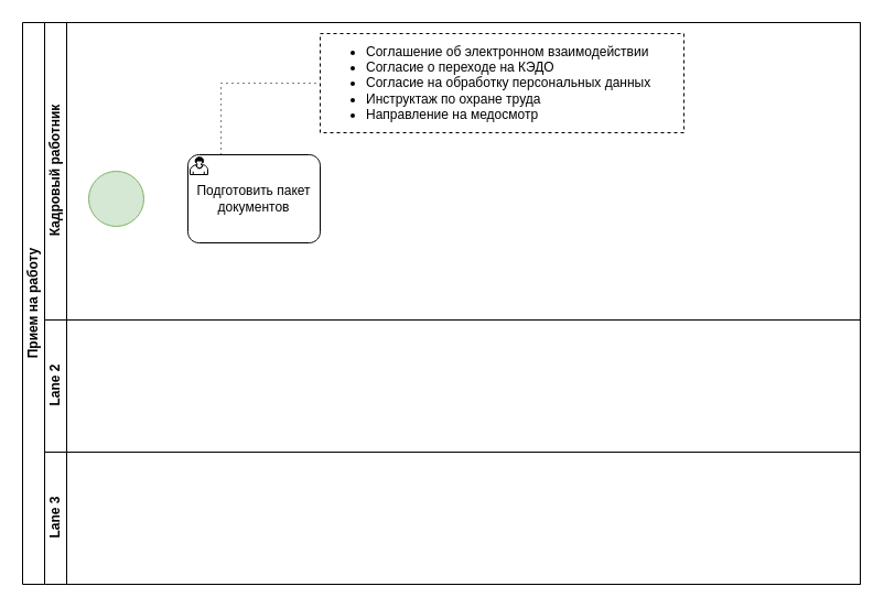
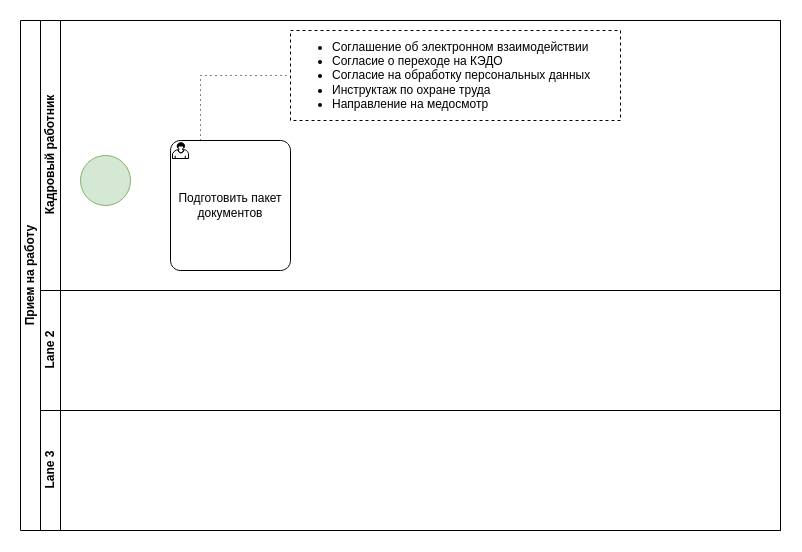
  <mxCell id="0" />
  <mxCell id="1" parent="0" />
  <mxCell id="2" value="Прием на работу" style="swimlane;html=1;childLayout=stackLayout;resizeParent=1;resizeParentMax=0;horizontal=0;startSize=20;horizontalStack=0;whiteSpace=wrap;container=1;perimeter=none;" vertex="1" parent="1"><mxGeometry x="20" y="20" width="760" height="510" as="geometry" /></mxCell>
  <mxCell id="3" value="Кадровый работник" style="swimlane;html=1;startSize=20;horizontal=0;perimeter=backbonePerimeter;" vertex="1" parent="2"><mxGeometry x="20" width="740" height="270" as="geometry" /></mxCell>
  <mxCell id="4" value="" style="points=[[0.145,0.145,0],[0.5,0,0],[0.855,0.145,0],[1,0.5,0],[0.855,0.855,0],[0.5,1,0],[0.145,0.855,0],[0,0.5,0]];shape=mxgraph.bpmn.event;html=1;verticalLabelPosition=bottom;labelBackgroundColor=#ffffff;verticalAlign=top;align=center;perimeter=ellipsePerimeter;outlineConnect=0;aspect=fixed;outline=standard;symbol=general;fillColor=#d5e8d4;strokeColor=#82b366;" vertex="1" parent="3"><mxGeometry x="40" y="135" width="50" height="50" as="geometry" /></mxCell>
- <mxCell id="5" value="Подготовить пакет документов" style="points=[[0.25,0,0],[0.5,0,0],[0.75,0,0],[1,0.25,0],[1,0.5,0],[1,0.75,0],[0.75,1,0],[0.5,1,0],[0.25,1,0],[0,0.75,0],[0,0.5,0],[0,0.25,0]];shape=mxgraph.bpmn.task;whiteSpace=wrap;rectStyle=rounded;size=10;html=1;container=1;expand=0;collapsible=0;taskMarker=user;" vertex="1" parent="3"><mxGeometry x="130" y="120" width="120" height="80" as="geometry" /></mxCell>
+ <mxCell id="5" value="Подготовить пакет документов" style="points=[[0.25,0,0],[0.5,0,0],[0.75,0,0],[1,0.25,0],[1,0.5,0],[1,0.75,0],[0.75,1,0],[0.5,1,0],[0.25,1,0],[0,0.75,0],[0,0.5,0],[0,0.25,0]];shape=mxgraph.bpmn.task;whiteSpace=wrap;rectStyle=rounded;size=10;html=1;container=1;expand=0;collapsible=0;taskMarker=user;" vertex="1" parent="3"><mxGeometry x="130" y="120" width="120" height="130" as="geometry" /></mxCell>
  <mxCell id="6" value="&lt;ul&gt;&lt;li&gt;Соглашение об электронном взаимодействии&lt;/li&gt;&lt;li&gt;Согласие о переходе на КЭДО&lt;/li&gt;&lt;li&gt;Согласие на обработку персональных данных&lt;/li&gt;&lt;li&gt;Инструктаж по охране труда&lt;/li&gt;&lt;li&gt;Направление на медосмотр&lt;/li&gt;&lt;/ul&gt;" style="text;html=1;strokeColor=default;fillColor=none;align=left;verticalAlign=middle;whiteSpace=wrap;rounded=0;dashed=1;perimeterSpacing=1;perimeter=orthogonalPerimeter;absoluteArcSize=0;" vertex="1" parent="3"><mxGeometry x="250" y="10" width="330" height="90" as="geometry" /></mxCell>
  <mxCell id="7" value="" style="edgeStyle=elbowEdgeStyle;fontSize=12;html=1;endFill=0;startFill=0;endSize=6;startSize=6;dashed=1;dashPattern=1 4;endArrow=none;startArrow=none;rounded=0;exitX=0.25;exitY=0;exitDx=0;exitDy=0;exitPerimeter=0;entryX=0;entryY=0.5;entryDx=0;entryDy=0;" edge="1" parent="3" source="5" target="6"><mxGeometry width="160" relative="1" as="geometry"><mxPoint x="270" y="110" as="sourcePoint" /><mxPoint x="340" y="59" as="targetPoint" /><Array as="points"><mxPoint x="160" y="80" /></Array></mxGeometry></mxCell>
  <mxCell id="8" value="Lane 2" style="swimlane;html=1;startSize=20;horizontal=0;" vertex="1" parent="2"><mxGeometry x="20" y="270" width="740" height="120" as="geometry" /></mxCell>
  <mxCell id="9" value="Lane 3" style="swimlane;html=1;startSize=20;horizontal=0;" vertex="1" parent="2"><mxGeometry x="20" y="390" width="740" height="120" as="geometry" /></mxCell>
